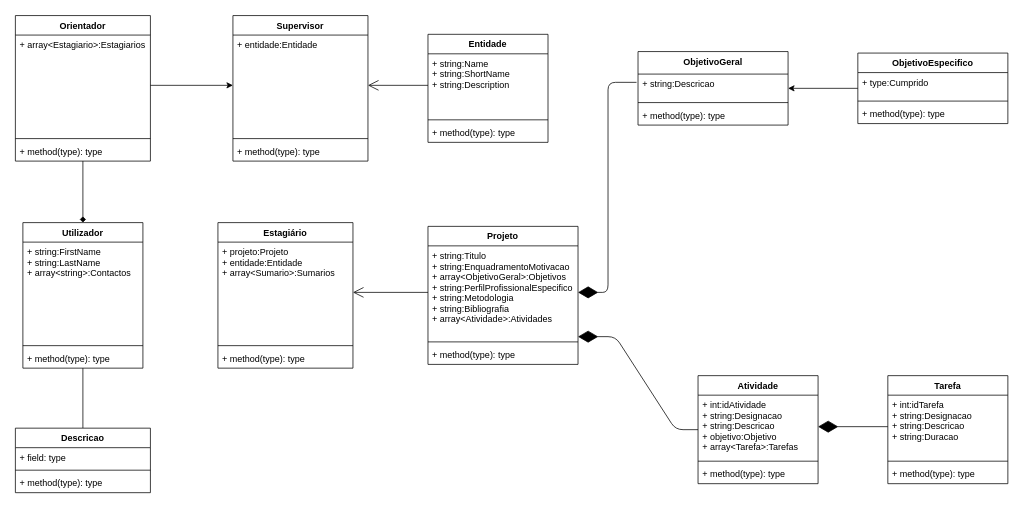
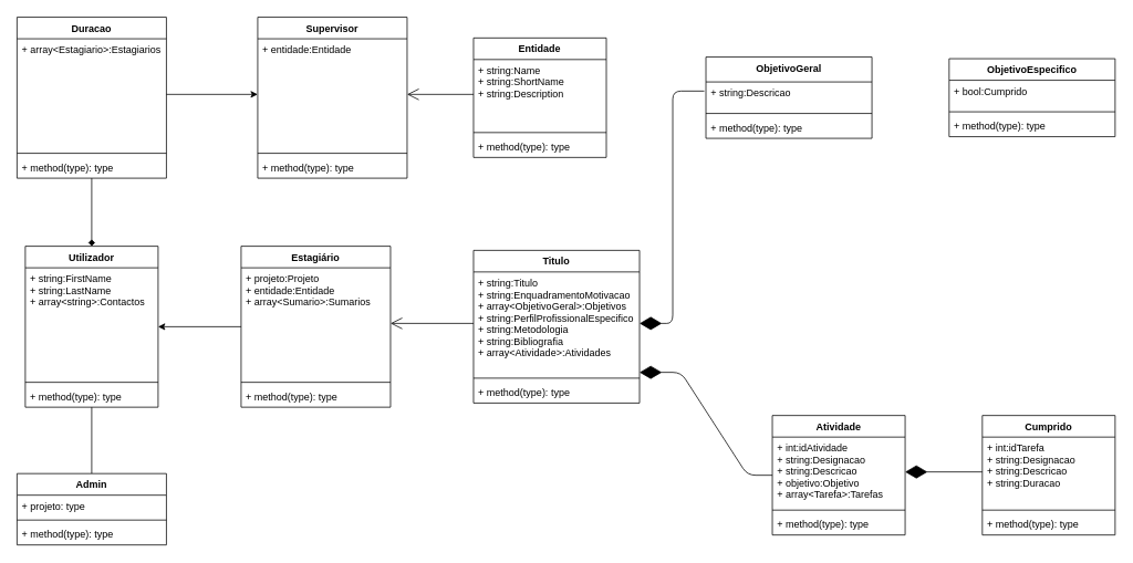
  <mxCell id="0" />
  <mxCell id="1" parent="0" />
  <mxCell id="2" value="Utilizador" style="swimlane;fontStyle=1;align=center;verticalAlign=top;childLayout=stackLayout;horizontal=1;startSize=26;horizontalStack=0;resizeParent=1;resizeParentMax=0;resizeLast=0;collapsible=1;marginBottom=0;" parent="1" vertex="1"><mxGeometry x="30" y="296" width="160" height="194" as="geometry" /></mxCell>
  <mxCell id="3" value="+ string:FirstName&#10;+ string:LastName&#10;+ array&lt;string&gt;:Contactos&#10;&#10;" style="text;strokeColor=none;fillColor=none;align=left;verticalAlign=top;spacingLeft=4;spacingRight=4;overflow=hidden;rotatable=0;points=[[0,0.5],[1,0.5]];portConstraint=eastwest;" parent="2" vertex="1"><mxGeometry y="26" width="160" height="134" as="geometry" /></mxCell>
  <mxCell id="4" value="" style="line;strokeWidth=1;fillColor=none;align=left;verticalAlign=middle;spacingTop=-1;spacingLeft=3;spacingRight=3;rotatable=0;labelPosition=right;points=[];portConstraint=eastwest;" parent="2" vertex="1"><mxGeometry y="160" width="160" height="8" as="geometry" /></mxCell>
  <mxCell id="5" value="+ method(type): type" style="text;strokeColor=none;fillColor=none;align=left;verticalAlign=top;spacingLeft=4;spacingRight=4;overflow=hidden;rotatable=0;points=[[0,0.5],[1,0.5]];portConstraint=eastwest;" parent="2" vertex="1"><mxGeometry y="168" width="160" height="26" as="geometry" /></mxCell>
  <mxCell id="6" style="edgeStyle=orthogonalEdgeStyle;rounded=0;orthogonalLoop=1;jettySize=auto;html=1;exitX=0.5;exitY=1;exitDx=0;exitDy=0;entryX=0.5;entryY=0;entryDx=0;entryDy=0;endArrow=diamond;" edge="1" parent="1" source="7" target="2"><mxGeometry relative="1" as="geometry" /></mxCell>
- <mxCell id="7" value="Orientador" style="swimlane;fontStyle=1;align=center;verticalAlign=top;childLayout=stackLayout;horizontal=1;startSize=26;horizontalStack=0;resizeParent=1;resizeParentMax=0;resizeLast=0;collapsible=1;marginBottom=0;" parent="1" vertex="1"><mxGeometry x="20" y="20" width="180" height="194" as="geometry" /></mxCell>
+ <mxCell id="7" value="Duracao" style="swimlane;fontStyle=1;align=center;verticalAlign=top;childLayout=stackLayout;horizontal=1;startSize=26;horizontalStack=0;resizeParent=1;resizeParentMax=0;resizeLast=0;collapsible=1;marginBottom=0;" parent="1" vertex="1"><mxGeometry x="20" y="20" width="180" height="194" as="geometry" /></mxCell>
  <mxCell id="8" value="+ array&lt;Estagiario&gt;:Estagiarios" style="text;strokeColor=none;fillColor=none;align=left;verticalAlign=top;spacingLeft=4;spacingRight=4;overflow=hidden;rotatable=0;points=[[0,0.5],[1,0.5]];portConstraint=eastwest;" parent="7" vertex="1"><mxGeometry y="26" width="180" height="134" as="geometry" /></mxCell>
  <mxCell id="9" value="" style="line;strokeWidth=1;fillColor=none;align=left;verticalAlign=middle;spacingTop=-1;spacingLeft=3;spacingRight=3;rotatable=0;labelPosition=right;points=[];portConstraint=eastwest;" parent="7" vertex="1"><mxGeometry y="160" width="180" height="8" as="geometry" /></mxCell>
  <mxCell id="10" value="+ method(type): type" style="text;strokeColor=none;fillColor=none;align=left;verticalAlign=top;spacingLeft=4;spacingRight=4;overflow=hidden;rotatable=0;points=[[0,0.5],[1,0.5]];portConstraint=eastwest;" parent="7" vertex="1"><mxGeometry y="168" width="180" height="26" as="geometry" /></mxCell>
  <mxCell id="11" style="edgeStyle=orthogonalEdgeStyle;rounded=0;orthogonalLoop=1;jettySize=auto;html=1;entryX=0.5;entryY=1;entryDx=0;entryDy=0;endArrow=none;" edge="1" parent="1" source="12" target="2"><mxGeometry relative="1" as="geometry" /></mxCell>
- <mxCell id="12" value="Descricao" style="swimlane;fontStyle=1;align=center;verticalAlign=top;childLayout=stackLayout;horizontal=1;startSize=26;horizontalStack=0;resizeParent=1;resizeParentMax=0;resizeLast=0;collapsible=1;marginBottom=0;" vertex="1" parent="1"><mxGeometry x="20" y="570" width="180" height="86" as="geometry" /></mxCell>
- <mxCell id="13" value="+ field: type" style="text;strokeColor=none;fillColor=none;align=left;verticalAlign=top;spacingLeft=4;spacingRight=4;overflow=hidden;rotatable=0;points=[[0,0.5],[1,0.5]];portConstraint=eastwest;" vertex="1" parent="12"><mxGeometry y="26" width="180" height="26" as="geometry" /></mxCell>
+ <mxCell id="12" value="Admin" style="swimlane;fontStyle=1;align=center;verticalAlign=top;childLayout=stackLayout;horizontal=1;startSize=26;horizontalStack=0;resizeParent=1;resizeParentMax=0;resizeLast=0;collapsible=1;marginBottom=0;" vertex="1" parent="1"><mxGeometry x="20" y="570" width="180" height="86" as="geometry" /></mxCell>
+ <mxCell id="13" value="+ projeto: type" style="text;strokeColor=none;fillColor=none;align=left;verticalAlign=top;spacingLeft=4;spacingRight=4;overflow=hidden;rotatable=0;points=[[0,0.5],[1,0.5]];portConstraint=eastwest;" vertex="1" parent="12"><mxGeometry y="26" width="180" height="26" as="geometry" /></mxCell>
  <mxCell id="14" value="" style="line;strokeWidth=1;fillColor=none;align=left;verticalAlign=middle;spacingTop=-1;spacingLeft=3;spacingRight=3;rotatable=0;labelPosition=right;points=[];portConstraint=eastwest;" vertex="1" parent="12"><mxGeometry y="52" width="180" height="8" as="geometry" /></mxCell>
  <mxCell id="15" value="+ method(type): type" style="text;strokeColor=none;fillColor=none;align=left;verticalAlign=top;spacingLeft=4;spacingRight=4;overflow=hidden;rotatable=0;points=[[0,0.5],[1,0.5]];portConstraint=eastwest;" vertex="1" parent="12"><mxGeometry y="60" width="180" height="26" as="geometry" /></mxCell>
  <mxCell id="16" style="edgeStyle=orthogonalEdgeStyle;rounded=0;orthogonalLoop=1;jettySize=auto;html=1;" edge="1" parent="1" source="8" target="23"><mxGeometry relative="1" as="geometry" /></mxCell>
  <mxCell id="17" value="Entidade" style="swimlane;fontStyle=1;align=center;verticalAlign=top;childLayout=stackLayout;horizontal=1;startSize=26;horizontalStack=0;resizeParent=1;resizeParentMax=0;resizeLast=0;collapsible=1;marginBottom=0;" parent="1" vertex="1"><mxGeometry x="570" y="45" width="160" height="144" as="geometry" /></mxCell>
  <mxCell id="18" value="+ string:Name&#10;+ string:ShortName&#10;+ string:Description" style="text;strokeColor=none;fillColor=none;align=left;verticalAlign=top;spacingLeft=4;spacingRight=4;overflow=hidden;rotatable=0;points=[[0,0.5],[1,0.5]];portConstraint=eastwest;" parent="17" vertex="1"><mxGeometry y="26" width="160" height="84" as="geometry" /></mxCell>
  <mxCell id="19" value="" style="line;strokeWidth=1;fillColor=none;align=left;verticalAlign=middle;spacingTop=-1;spacingLeft=3;spacingRight=3;rotatable=0;labelPosition=right;points=[];portConstraint=eastwest;" parent="17" vertex="1"><mxGeometry y="110" width="160" height="8" as="geometry" /></mxCell>
  <mxCell id="20" value="+ method(type): type" style="text;strokeColor=none;fillColor=none;align=left;verticalAlign=top;spacingLeft=4;spacingRight=4;overflow=hidden;rotatable=0;points=[[0,0.5],[1,0.5]];portConstraint=eastwest;" parent="17" vertex="1"><mxGeometry y="118" width="160" height="26" as="geometry" /></mxCell>
  <mxCell id="21" value="" style="endArrow=open;endFill=1;endSize=12;html=1;exitX=0;exitY=0.5;exitDx=0;exitDy=0;entryX=1;entryY=0.5;entryDx=0;entryDy=0;" edge="1" parent="1" source="18" target="23"><mxGeometry width="160" relative="1" as="geometry"><mxPoint x="370" y="330" as="sourcePoint" /><mxPoint x="530" y="330" as="targetPoint" /></mxGeometry></mxCell>
  <mxCell id="22" value="Supervisor" style="swimlane;fontStyle=1;align=center;verticalAlign=top;childLayout=stackLayout;horizontal=1;startSize=26;horizontalStack=0;resizeParent=1;resizeParentMax=0;resizeLast=0;collapsible=1;marginBottom=0;" parent="1" vertex="1"><mxGeometry x="310" y="20" width="180" height="194" as="geometry" /></mxCell>
  <mxCell id="23" value="+ entidade:Entidade&#10;" style="text;strokeColor=none;fillColor=none;align=left;verticalAlign=top;spacingLeft=4;spacingRight=4;overflow=hidden;rotatable=0;points=[[0,0.5],[1,0.5]];portConstraint=eastwest;" parent="22" vertex="1"><mxGeometry y="26" width="180" height="134" as="geometry" /></mxCell>
  <mxCell id="24" value="" style="line;strokeWidth=1;fillColor=none;align=left;verticalAlign=middle;spacingTop=-1;spacingLeft=3;spacingRight=3;rotatable=0;labelPosition=right;points=[];portConstraint=eastwest;" parent="22" vertex="1"><mxGeometry y="160" width="180" height="8" as="geometry" /></mxCell>
  <mxCell id="25" value="+ method(type): type" style="text;strokeColor=none;fillColor=none;align=left;verticalAlign=top;spacingLeft=4;spacingRight=4;overflow=hidden;rotatable=0;points=[[0,0.5],[1,0.5]];portConstraint=eastwest;" parent="22" vertex="1"><mxGeometry y="168" width="180" height="26" as="geometry" /></mxCell>
+ <mxCell id="26" style="edgeStyle=orthogonalEdgeStyle;rounded=0;orthogonalLoop=1;jettySize=auto;html=1;exitX=0;exitY=0.5;exitDx=0;exitDy=0;entryX=1;entryY=0.5;entryDx=0;entryDy=0;" edge="1" parent="1" source="27" target="2"><mxGeometry relative="1" as="geometry" /></mxCell>
  <mxCell id="27" value="Estagiário" style="swimlane;fontStyle=1;align=center;verticalAlign=top;childLayout=stackLayout;horizontal=1;startSize=26;horizontalStack=0;resizeParent=1;resizeParentMax=0;resizeLast=0;collapsible=1;marginBottom=0;" parent="1" vertex="1"><mxGeometry x="290" y="296" width="180" height="194" as="geometry" /></mxCell>
  <mxCell id="28" value="+ projeto:Projeto&#10;+ entidade:Entidade&#10;+ array&lt;Sumario&gt;:Sumarios" style="text;strokeColor=none;fillColor=none;align=left;verticalAlign=top;spacingLeft=4;spacingRight=4;overflow=hidden;rotatable=0;points=[[0,0.5],[1,0.5]];portConstraint=eastwest;" parent="27" vertex="1"><mxGeometry y="26" width="180" height="134" as="geometry" /></mxCell>
  <mxCell id="29" value="" style="line;strokeWidth=1;fillColor=none;align=left;verticalAlign=middle;spacingTop=-1;spacingLeft=3;spacingRight=3;rotatable=0;labelPosition=right;points=[];portConstraint=eastwest;" parent="27" vertex="1"><mxGeometry y="160" width="180" height="8" as="geometry" /></mxCell>
  <mxCell id="30" value="+ method(type): type" style="text;strokeColor=none;fillColor=none;align=left;verticalAlign=top;spacingLeft=4;spacingRight=4;overflow=hidden;rotatable=0;points=[[0,0.5],[1,0.5]];portConstraint=eastwest;" parent="27" vertex="1"><mxGeometry y="168" width="180" height="26" as="geometry" /></mxCell>
- <mxCell id="31" value="Tarefa" style="swimlane;fontStyle=1;align=center;verticalAlign=top;childLayout=stackLayout;horizontal=1;startSize=26;horizontalStack=0;resizeParent=1;resizeParentMax=0;resizeLast=0;collapsible=1;marginBottom=0;" parent="1" vertex="1"><mxGeometry x="1183" y="500" width="160" height="144" as="geometry" /></mxCell>
+ <mxCell id="31" value="Cumprido" style="swimlane;fontStyle=1;align=center;verticalAlign=top;childLayout=stackLayout;horizontal=1;startSize=26;horizontalStack=0;resizeParent=1;resizeParentMax=0;resizeLast=0;collapsible=1;marginBottom=0;" parent="1" vertex="1"><mxGeometry x="1183" y="500" width="160" height="144" as="geometry" /></mxCell>
  <mxCell id="32" value="+ int:idTarefa&#10;+ string:Designacao&#10;+ string:Descricao&#10;+ string:Duracao&#10;" style="text;strokeColor=none;fillColor=none;align=left;verticalAlign=top;spacingLeft=4;spacingRight=4;overflow=hidden;rotatable=0;points=[[0,0.5],[1,0.5]];portConstraint=eastwest;" parent="31" vertex="1"><mxGeometry y="26" width="160" height="84" as="geometry" /></mxCell>
  <mxCell id="33" value="" style="line;strokeWidth=1;fillColor=none;align=left;verticalAlign=middle;spacingTop=-1;spacingLeft=3;spacingRight=3;rotatable=0;labelPosition=right;points=[];portConstraint=eastwest;" parent="31" vertex="1"><mxGeometry y="110" width="160" height="8" as="geometry" /></mxCell>
  <mxCell id="34" value="+ method(type): type" style="text;strokeColor=none;fillColor=none;align=left;verticalAlign=top;spacingLeft=4;spacingRight=4;overflow=hidden;rotatable=0;points=[[0,0.5],[1,0.5]];portConstraint=eastwest;" parent="31" vertex="1"><mxGeometry y="118" width="160" height="26" as="geometry" /></mxCell>
- <mxCell id="35" style="edgeStyle=orthogonalEdgeStyle;rounded=0;orthogonalLoop=1;jettySize=auto;html=1;entryX=1;entryY=0.5;entryDx=0;entryDy=0;" edge="1" parent="1" source="41" target="45"><mxGeometry relative="1" as="geometry" /></mxCell>
- <mxCell id="36" value="Projeto" style="swimlane;fontStyle=1;align=center;verticalAlign=top;childLayout=stackLayout;horizontal=1;startSize=26;horizontalStack=0;resizeParent=1;resizeParentMax=0;resizeLast=0;collapsible=1;marginBottom=0;" parent="1" vertex="1"><mxGeometry x="570" y="301" width="200" height="184" as="geometry" /></mxCell>
+ <mxCell id="36" value="Titulo" style="swimlane;fontStyle=1;align=center;verticalAlign=top;childLayout=stackLayout;horizontal=1;startSize=26;horizontalStack=0;resizeParent=1;resizeParentMax=0;resizeLast=0;collapsible=1;marginBottom=0;" parent="1" vertex="1"><mxGeometry x="570" y="301" width="200" height="184" as="geometry" /></mxCell>
  <mxCell id="37" value="+ string:Titulo&#10;+ string:EnquadramentoMotivacao&#10;+ array&lt;ObjetivoGeral&gt;:Objetivos&#10;+ string:PerfilProfissionalEspecifico&#10;+ string:Metodologia&#10;+ string:Bibliografia&#10;+ array&lt;Atividade&gt;:Atividades&#10;&#10;" style="text;strokeColor=none;fillColor=none;align=left;verticalAlign=top;spacingLeft=4;spacingRight=4;overflow=hidden;rotatable=0;points=[[0,0.5],[1,0.5]];portConstraint=eastwest;" parent="36" vertex="1"><mxGeometry y="26" width="200" height="124" as="geometry" /></mxCell>
  <mxCell id="38" value="" style="line;strokeWidth=1;fillColor=none;align=left;verticalAlign=middle;spacingTop=-1;spacingLeft=3;spacingRight=3;rotatable=0;labelPosition=right;points=[];portConstraint=eastwest;" parent="36" vertex="1"><mxGeometry y="150" width="200" height="8" as="geometry" /></mxCell>
  <mxCell id="39" value="+ method(type): type" style="text;strokeColor=none;fillColor=none;align=left;verticalAlign=top;spacingLeft=4;spacingRight=4;overflow=hidden;rotatable=0;points=[[0,0.5],[1,0.5]];portConstraint=eastwest;" parent="36" vertex="1"><mxGeometry y="158" width="200" height="26" as="geometry" /></mxCell>
  <mxCell id="40" value="" style="endArrow=open;endFill=1;endSize=12;html=1;exitX=0;exitY=0.5;exitDx=0;exitDy=0;entryX=1;entryY=0.5;entryDx=0;entryDy=0;" edge="1" parent="1" source="37" target="28"><mxGeometry width="160" relative="1" as="geometry"><mxPoint x="750" y="420" as="sourcePoint" /><mxPoint x="910" y="420" as="targetPoint" /></mxGeometry></mxCell>
  <mxCell id="41" value="ObjetivoEspecifico" style="swimlane;fontStyle=1;align=center;verticalAlign=top;childLayout=stackLayout;horizontal=1;startSize=26;horizontalStack=0;resizeParent=1;resizeParentMax=0;resizeLast=0;collapsible=1;marginBottom=0;" parent="1" vertex="1"><mxGeometry x="1143" y="70" width="200" height="94" as="geometry" /></mxCell>
- <mxCell id="42" value="+ type:Cumprido" style="text;strokeColor=none;fillColor=none;align=left;verticalAlign=top;spacingLeft=4;spacingRight=4;overflow=hidden;rotatable=0;points=[[0,0.5],[1,0.5]];portConstraint=eastwest;" parent="41" vertex="1"><mxGeometry y="26" width="200" height="34" as="geometry" /></mxCell>
+ <mxCell id="42" value="+ bool:Cumprido" style="text;strokeColor=none;fillColor=none;align=left;verticalAlign=top;spacingLeft=4;spacingRight=4;overflow=hidden;rotatable=0;points=[[0,0.5],[1,0.5]];portConstraint=eastwest;" parent="41" vertex="1"><mxGeometry y="26" width="200" height="34" as="geometry" /></mxCell>
  <mxCell id="43" value="" style="line;strokeWidth=1;fillColor=none;align=left;verticalAlign=middle;spacingTop=-1;spacingLeft=3;spacingRight=3;rotatable=0;labelPosition=right;points=[];portConstraint=eastwest;" parent="41" vertex="1"><mxGeometry y="60" width="200" height="8" as="geometry" /></mxCell>
  <mxCell id="44" value="+ method(type): type" style="text;strokeColor=none;fillColor=none;align=left;verticalAlign=top;spacingLeft=4;spacingRight=4;overflow=hidden;rotatable=0;points=[[0,0.5],[1,0.5]];portConstraint=eastwest;" parent="41" vertex="1"><mxGeometry y="68" width="200" height="26" as="geometry" /></mxCell>
  <mxCell id="45" value="ObjetivoGeral" style="swimlane;fontStyle=1;align=center;verticalAlign=top;childLayout=stackLayout;horizontal=1;startSize=30;horizontalStack=0;resizeParent=1;resizeParentMax=0;resizeLast=0;collapsible=1;marginBottom=0;" parent="1" vertex="1"><mxGeometry x="850" y="68" width="200" height="98" as="geometry" /></mxCell>
  <mxCell id="46" value="+ string:Descricao&#10;" style="text;strokeColor=none;fillColor=none;align=left;verticalAlign=top;spacingLeft=4;spacingRight=4;overflow=hidden;rotatable=0;points=[[0,0.5],[1,0.5]];portConstraint=eastwest;" parent="45" vertex="1"><mxGeometry y="30" width="200" height="34" as="geometry" /></mxCell>
  <mxCell id="47" value="" style="line;strokeWidth=1;fillColor=none;align=left;verticalAlign=middle;spacingTop=-1;spacingLeft=3;spacingRight=3;rotatable=0;labelPosition=right;points=[];portConstraint=eastwest;" parent="45" vertex="1"><mxGeometry y="64" width="200" height="8" as="geometry" /></mxCell>
  <mxCell id="48" value="+ method(type): type" style="text;strokeColor=none;fillColor=none;align=left;verticalAlign=top;spacingLeft=4;spacingRight=4;overflow=hidden;rotatable=0;points=[[0,0.5],[1,0.5]];portConstraint=eastwest;" parent="45" vertex="1"><mxGeometry y="72" width="200" height="26" as="geometry" /></mxCell>
  <mxCell id="49" value="" style="endArrow=diamondThin;endFill=1;endSize=24;html=1;entryX=1;entryY=0.5;entryDx=0;entryDy=0;exitX=-0.01;exitY=0.324;exitDx=0;exitDy=0;exitPerimeter=0;" edge="1" parent="1" source="46" target="37"><mxGeometry width="160" relative="1" as="geometry"><mxPoint x="920" y="310" as="sourcePoint" /><mxPoint x="1080" y="310" as="targetPoint" /><Array as="points"><mxPoint x="810" y="109" /><mxPoint x="810" y="389" /></Array></mxGeometry></mxCell>
  <mxCell id="50" value="Atividade" style="swimlane;fontStyle=1;align=center;verticalAlign=top;childLayout=stackLayout;horizontal=1;startSize=26;horizontalStack=0;resizeParent=1;resizeParentMax=0;resizeLast=0;collapsible=1;marginBottom=0;" parent="1" vertex="1"><mxGeometry x="930" y="500" width="160" height="144" as="geometry" /></mxCell>
  <mxCell id="51" value="+ int:idAtividade&#10;+ string:Designacao&#10;+ string:Descricao&#10;+ objetivo:Objetivo&#10;+ array&lt;Tarefa&gt;:Tarefas&#10;&#10;&#10;" style="text;strokeColor=none;fillColor=none;align=left;verticalAlign=top;spacingLeft=4;spacingRight=4;overflow=hidden;rotatable=0;points=[[0,0.5],[1,0.5]];portConstraint=eastwest;" parent="50" vertex="1"><mxGeometry y="26" width="160" height="84" as="geometry" /></mxCell>
  <mxCell id="52" value="" style="line;strokeWidth=1;fillColor=none;align=left;verticalAlign=middle;spacingTop=-1;spacingLeft=3;spacingRight=3;rotatable=0;labelPosition=right;points=[];portConstraint=eastwest;" parent="50" vertex="1"><mxGeometry y="110" width="160" height="8" as="geometry" /></mxCell>
  <mxCell id="53" value="+ method(type): type" style="text;strokeColor=none;fillColor=none;align=left;verticalAlign=top;spacingLeft=4;spacingRight=4;overflow=hidden;rotatable=0;points=[[0,0.5],[1,0.5]];portConstraint=eastwest;" parent="50" vertex="1"><mxGeometry y="118" width="160" height="26" as="geometry" /></mxCell>
  <mxCell id="54" value="" style="endArrow=diamondThin;endFill=1;endSize=24;html=1;entryX=1;entryY=0.5;entryDx=0;entryDy=0;exitX=0;exitY=0.5;exitDx=0;exitDy=0;" edge="1" parent="1" source="32" target="51"><mxGeometry width="160" relative="1" as="geometry"><mxPoint x="690" y="340" as="sourcePoint" /><mxPoint x="850" y="340" as="targetPoint" /></mxGeometry></mxCell>
  <mxCell id="55" value="" style="endArrow=diamondThin;endFill=1;endSize=24;html=1;entryX=1;entryY=0.976;entryDx=0;entryDy=0;entryPerimeter=0;exitX=0;exitY=0.5;exitDx=0;exitDy=0;" edge="1" parent="1" source="50" target="37"><mxGeometry width="160" relative="1" as="geometry"><mxPoint x="690" y="340" as="sourcePoint" /><mxPoint x="850" y="340" as="targetPoint" /><Array as="points"><mxPoint x="900" y="572" /><mxPoint x="820" y="448" /></Array></mxGeometry></mxCell>
